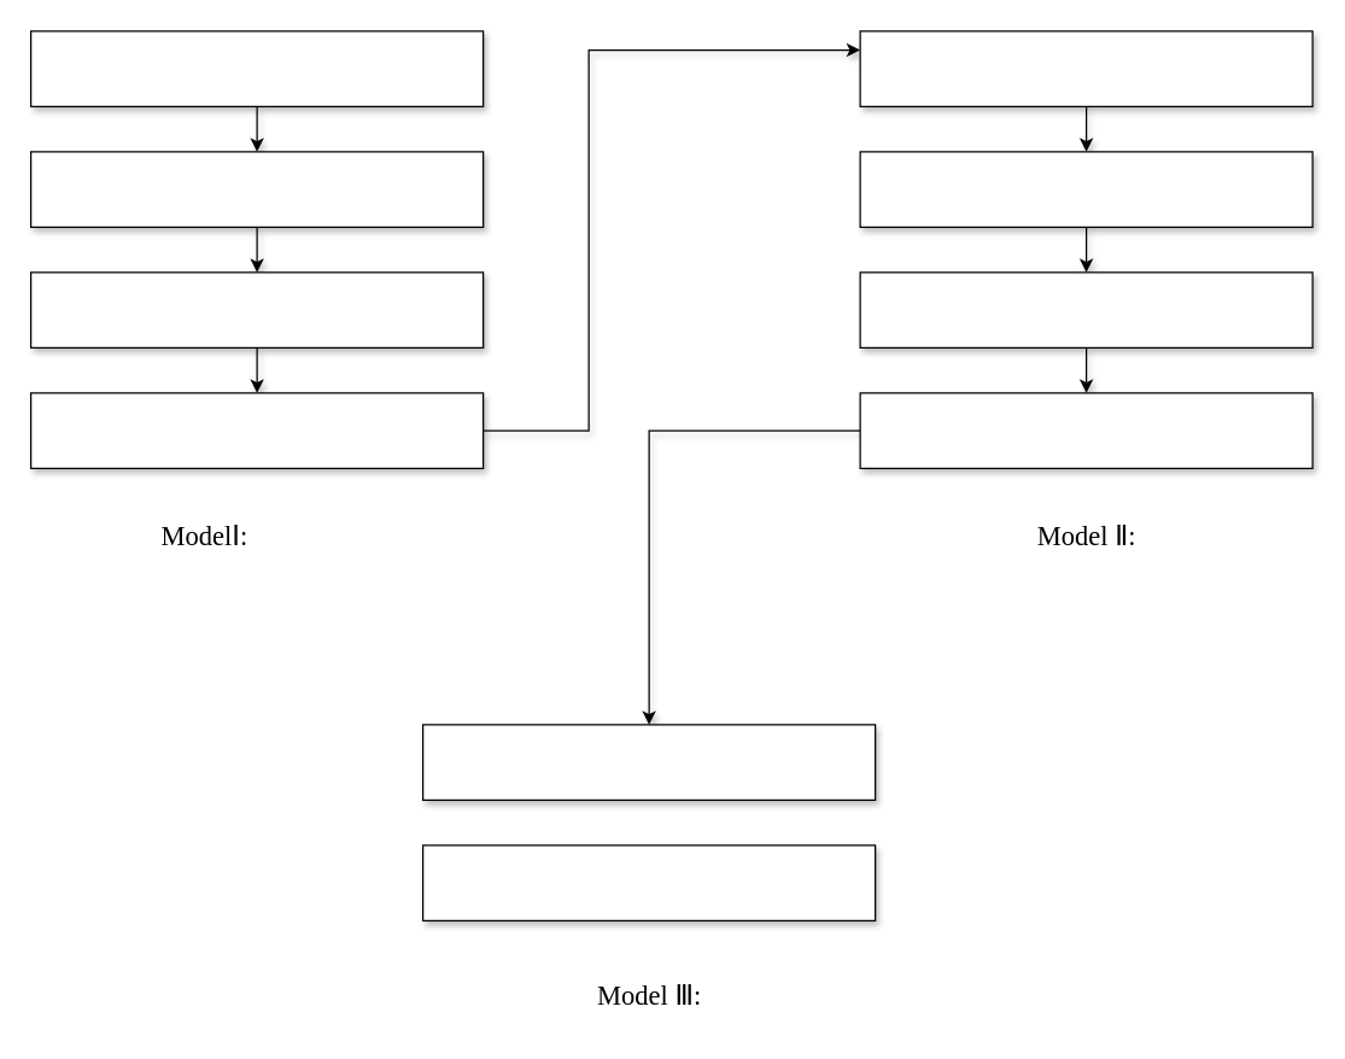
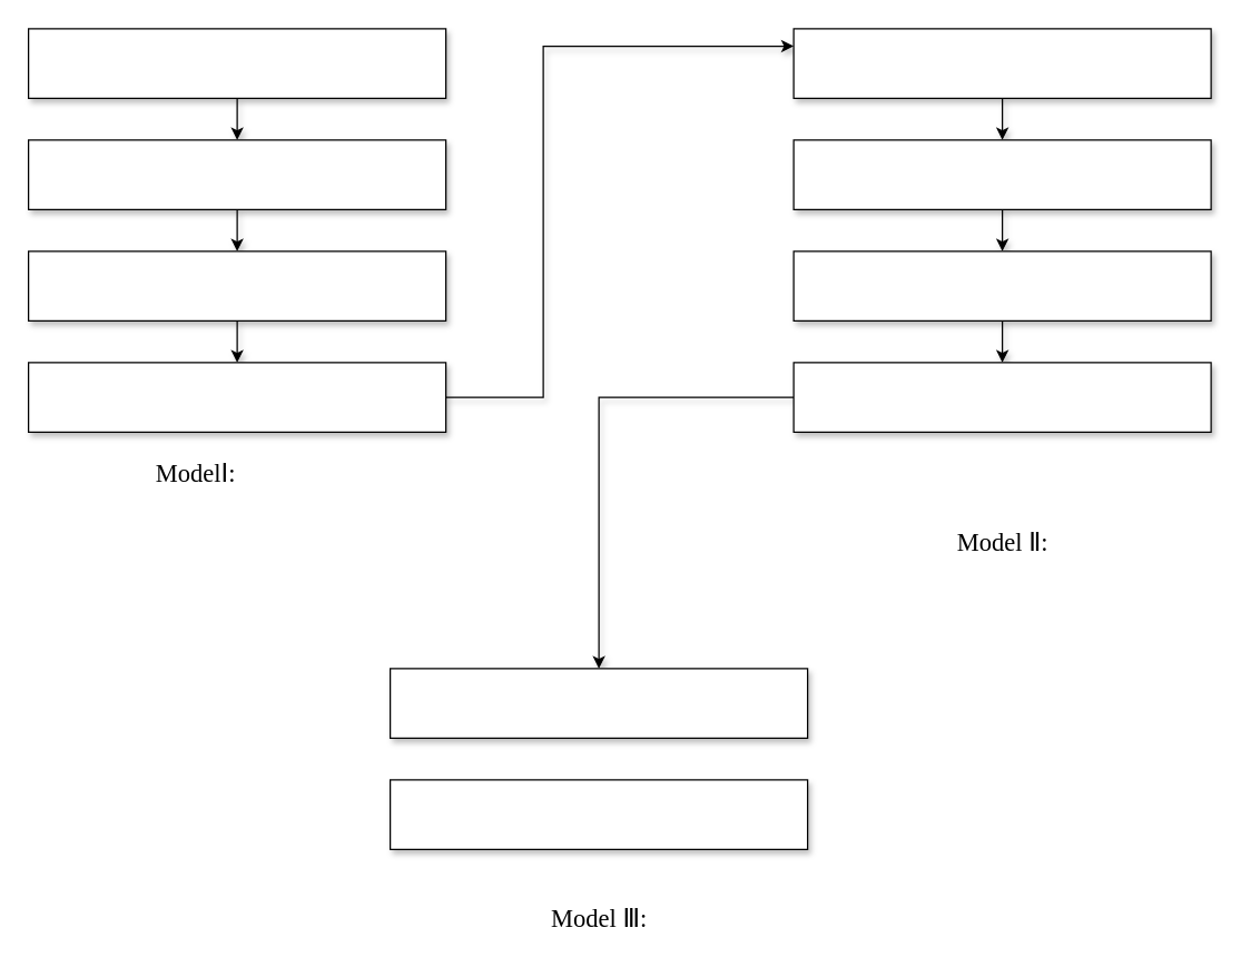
  <mxCell id="0" />
  <mxCell id="1" parent="0" />
  <mxCell id="2" value="" style="edgeStyle=orthogonalEdgeStyle;rounded=0;orthogonalLoop=1;jettySize=auto;html=1;shadow=1;" edge="1" parent="1" source="3" target="5"><mxGeometry relative="1" as="geometry"><mxPoint x="170" y="100" as="targetPoint" /><Array as="points" /></mxGeometry></mxCell>
  <mxCell id="3" value="" style="rounded=0;whiteSpace=wrap;html=1;shadow=1;" vertex="1" parent="1"><mxGeometry x="20" y="20" width="300" height="50" as="geometry" /></mxCell>
  <mxCell id="4" value="" style="edgeStyle=orthogonalEdgeStyle;rounded=0;orthogonalLoop=1;jettySize=auto;html=1;shadow=1;" edge="1" parent="1" source="5" target="7"><mxGeometry relative="1" as="geometry" /></mxCell>
  <mxCell id="5" value="" style="rounded=0;whiteSpace=wrap;html=1;shadow=1;" vertex="1" parent="1"><mxGeometry x="20" y="100" width="300" height="50" as="geometry" /></mxCell>
  <mxCell id="6" value="" style="edgeStyle=orthogonalEdgeStyle;rounded=0;orthogonalLoop=1;jettySize=auto;html=1;shadow=1;" edge="1" parent="1" source="7" target="9"><mxGeometry relative="1" as="geometry" /></mxCell>
  <mxCell id="7" value="" style="rounded=0;whiteSpace=wrap;html=1;shadow=1;" vertex="1" parent="1"><mxGeometry x="20" y="180" width="300" height="50" as="geometry" /></mxCell>
  <mxCell id="8" style="edgeStyle=orthogonalEdgeStyle;rounded=0;orthogonalLoop=1;jettySize=auto;html=1;exitX=1;exitY=0.5;exitDx=0;exitDy=0;entryX=0;entryY=0.25;entryDx=0;entryDy=0;shadow=1;" edge="1" parent="1" source="9" target="11"><mxGeometry relative="1" as="geometry"><Array as="points"><mxPoint x="390" y="285" /><mxPoint x="390" y="33" /></Array></mxGeometry></mxCell>
  <mxCell id="9" value="" style="rounded=0;whiteSpace=wrap;html=1;shadow=1;" vertex="1" parent="1"><mxGeometry x="20" y="260" width="300" height="50" as="geometry" /></mxCell>
  <mxCell id="10" value="" style="edgeStyle=orthogonalEdgeStyle;rounded=0;orthogonalLoop=1;jettySize=auto;html=1;shadow=1;" edge="1" parent="1" source="11" target="13"><mxGeometry relative="1" as="geometry"><mxPoint x="720" y="100" as="targetPoint" /><Array as="points" /></mxGeometry></mxCell>
  <mxCell id="11" value="" style="rounded=0;whiteSpace=wrap;html=1;shadow=1;" vertex="1" parent="1"><mxGeometry x="570" y="20" width="300" height="50" as="geometry" /></mxCell>
  <mxCell id="12" value="" style="edgeStyle=orthogonalEdgeStyle;rounded=0;orthogonalLoop=1;jettySize=auto;html=1;shadow=1;" edge="1" parent="1" source="13" target="15"><mxGeometry relative="1" as="geometry" /></mxCell>
  <mxCell id="13" value="" style="rounded=0;whiteSpace=wrap;html=1;shadow=1;" vertex="1" parent="1"><mxGeometry x="570" y="100" width="300" height="50" as="geometry" /></mxCell>
  <mxCell id="14" value="" style="edgeStyle=orthogonalEdgeStyle;rounded=0;orthogonalLoop=1;jettySize=auto;html=1;shadow=1;" edge="1" parent="1" source="15" target="17"><mxGeometry relative="1" as="geometry" /></mxCell>
  <mxCell id="15" value="" style="rounded=0;whiteSpace=wrap;html=1;shadow=1;" vertex="1" parent="1"><mxGeometry x="570" y="180" width="300" height="50" as="geometry" /></mxCell>
  <mxCell id="16" style="edgeStyle=orthogonalEdgeStyle;rounded=0;orthogonalLoop=1;jettySize=auto;html=1;exitX=0;exitY=0.5;exitDx=0;exitDy=0;entryX=0.5;entryY=0;entryDx=0;entryDy=0;shadow=1;" edge="1" parent="1" source="17" target="18"><mxGeometry relative="1" as="geometry" /></mxCell>
  <mxCell id="17" value="" style="rounded=0;whiteSpace=wrap;html=1;shadow=1;" vertex="1" parent="1"><mxGeometry x="570" y="260" width="300" height="50" as="geometry" /></mxCell>
  <mxCell id="18" value="" style="rounded=0;whiteSpace=wrap;html=1;shadow=1;" vertex="1" parent="1"><mxGeometry x="280" y="480" width="300" height="50" as="geometry" /></mxCell>
  <mxCell id="19" value="" style="rounded=0;whiteSpace=wrap;html=1;shadow=1;" vertex="1" parent="1"><mxGeometry x="280" y="560" width="300" height="50" as="geometry" /></mxCell>
- <mxCell id="20" value="&lt;font face=&quot;Palatino&quot; style=&quot;font-size: 18px;&quot;&gt;ModelⅠ:&lt;/font&gt;" style="text;html=1;align=center;verticalAlign=middle;resizable=0;points=[];autosize=1;strokeColor=none;fillColor=none;" vertex="1" parent="1"><mxGeometry x="85" y="335" width="100" height="40" as="geometry" /></mxCell>
+ <mxCell id="20" value="&lt;font face=&quot;Palatino&quot; style=&quot;font-size: 18px;&quot;&gt;ModelⅠ:&lt;/font&gt;" style="text;html=1;align=center;verticalAlign=middle;resizable=0;points=[];autosize=1;strokeColor=none;fillColor=none;" vertex="1" parent="1"><mxGeometry x="90" y="320" width="100" height="40" as="geometry" /></mxCell>
  <mxCell id="21" value="&lt;font face=&quot;Palatino&quot; style=&quot;font-size: 18px;&quot;&gt;Model Ⅲ:&lt;/font&gt;" style="text;html=1;align=center;verticalAlign=middle;resizable=0;points=[];autosize=1;strokeColor=none;fillColor=none;" vertex="1" parent="1"><mxGeometry x="375" y="640" width="110" height="40" as="geometry" /></mxCell>
- <mxCell id="22" value="&lt;font face=&quot;Palatino&quot; style=&quot;font-size: 18px;&quot;&gt;Model Ⅱ:&lt;/font&gt;" style="text;html=1;align=center;verticalAlign=middle;resizable=0;points=[];autosize=1;strokeColor=none;fillColor=none;" vertex="1" parent="1"><mxGeometry x="665" y="335" width="110" height="40" as="geometry" /></mxCell>
+ <mxCell id="22" value="&lt;font face=&quot;Palatino&quot; style=&quot;font-size: 18px;&quot;&gt;Model Ⅱ:&lt;/font&gt;" style="text;html=1;align=center;verticalAlign=middle;resizable=0;points=[];autosize=1;strokeColor=none;fillColor=none;" vertex="1" parent="1"><mxGeometry x="665" y="370" width="110" height="40" as="geometry" /></mxCell>
